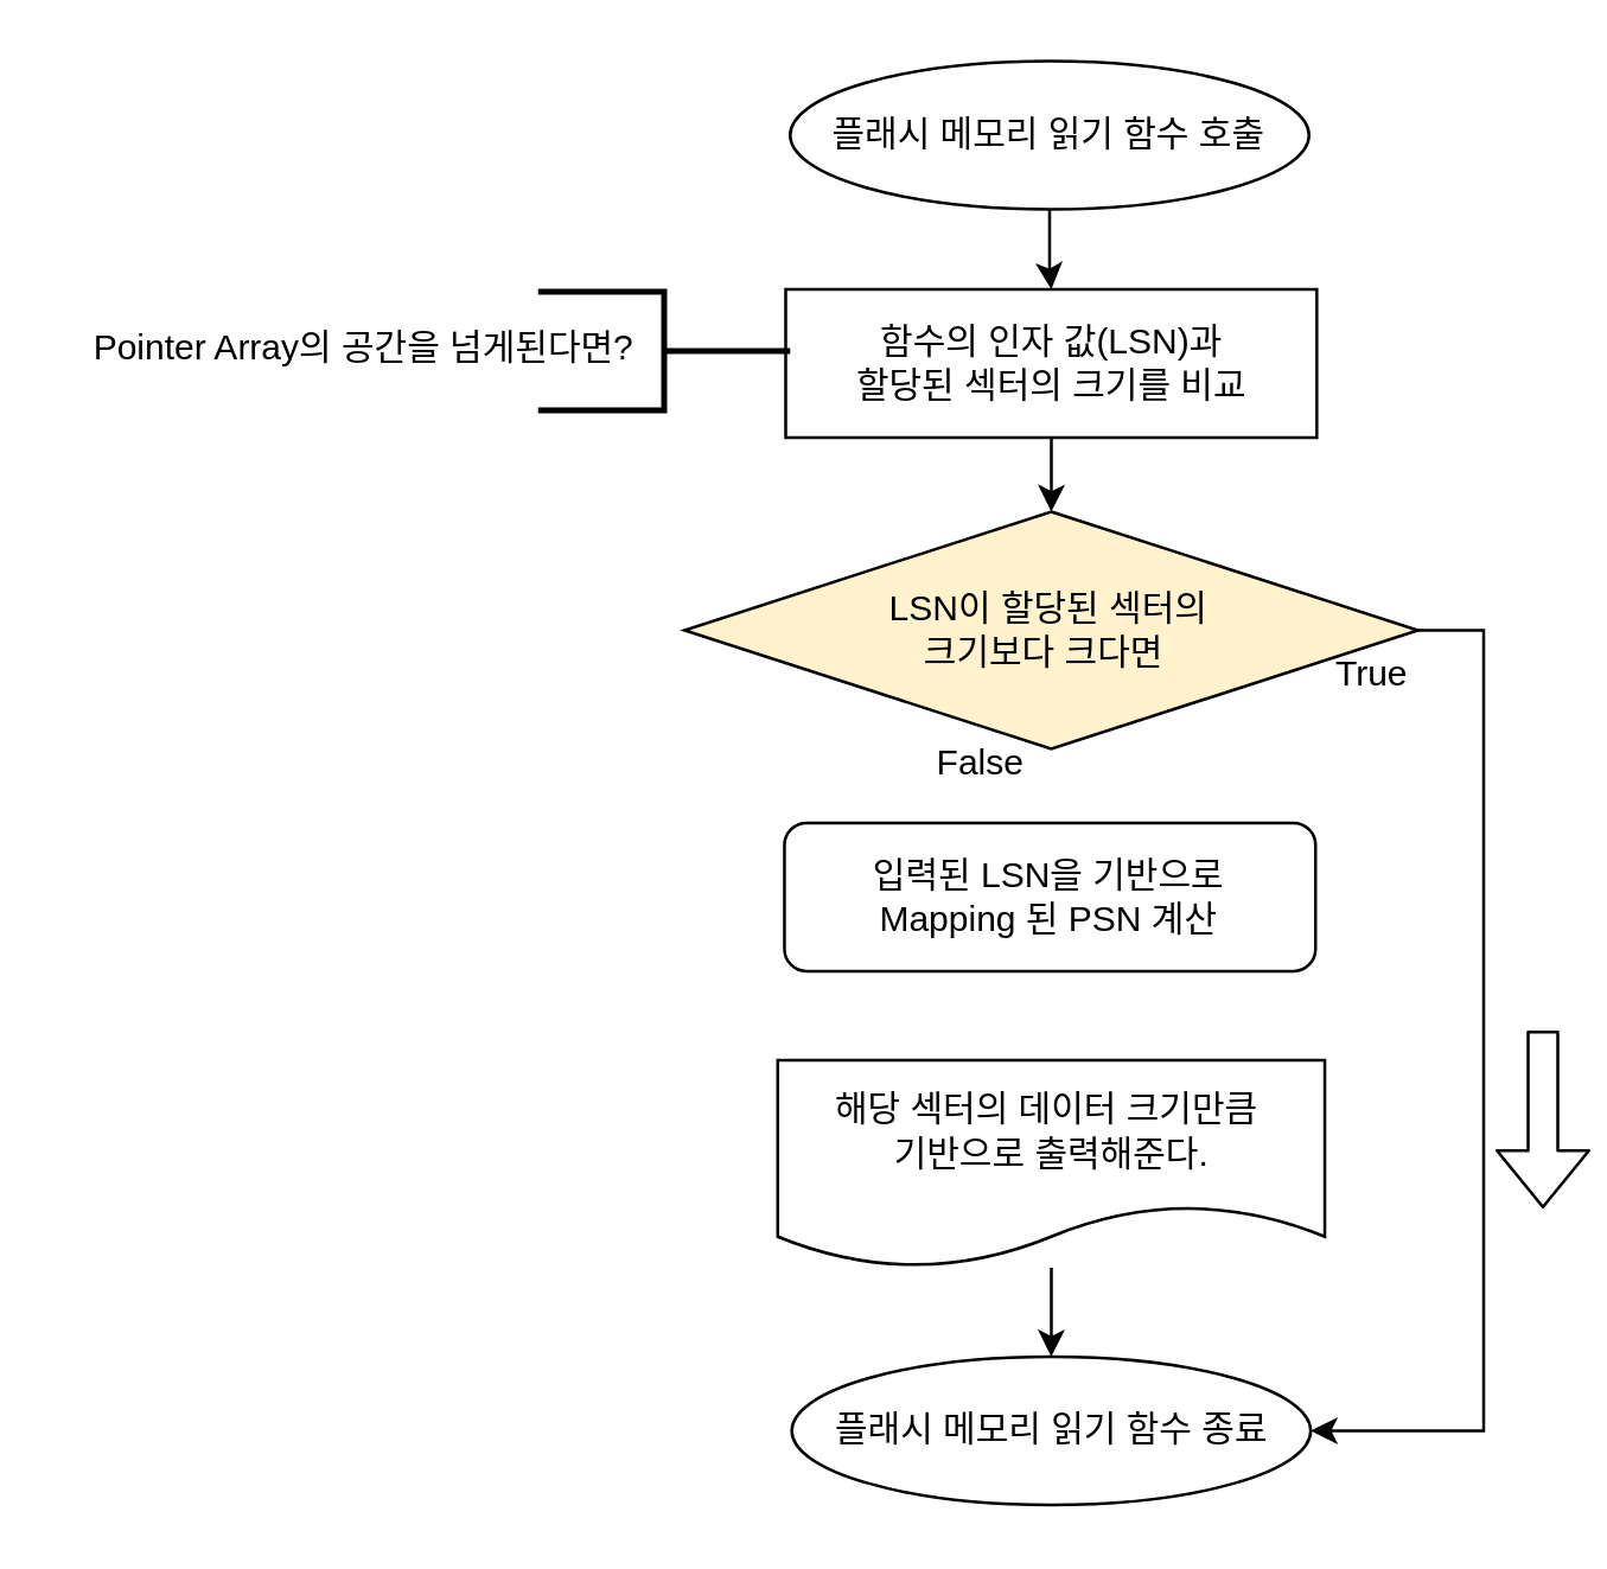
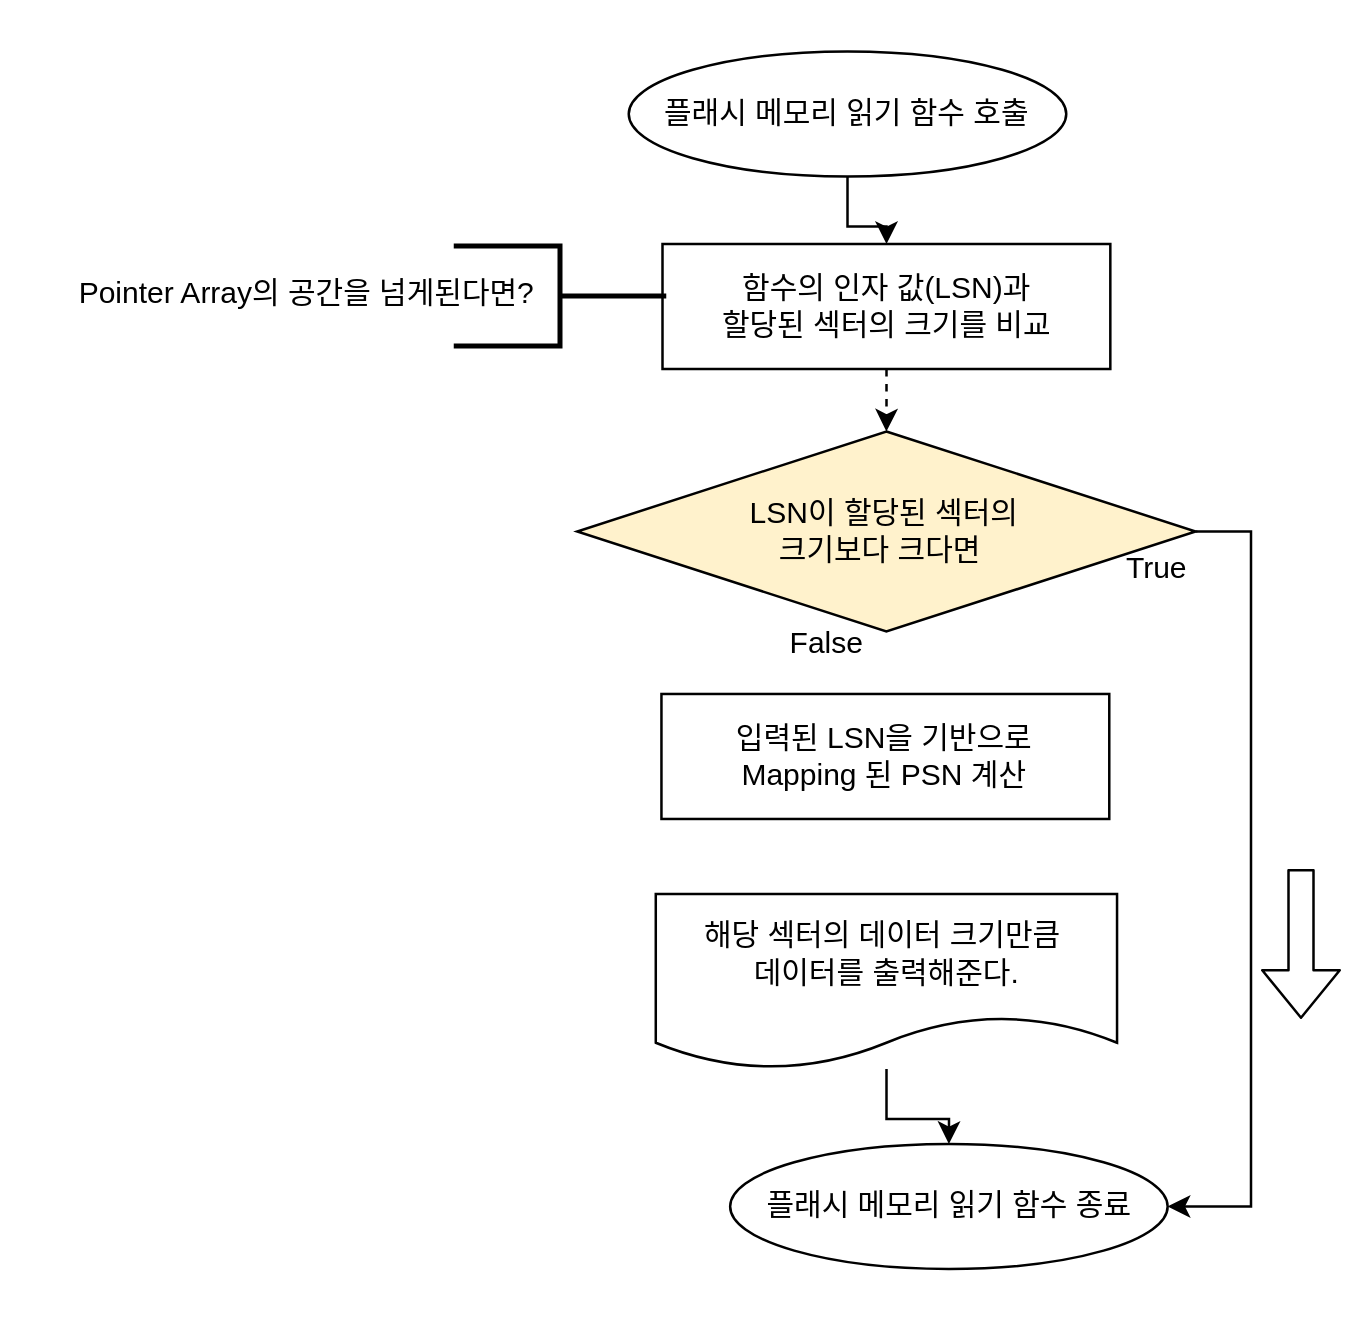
  <mxCell id="0" />
  <mxCell id="1" parent="0" />
  <mxCell id="2" style="edgeStyle=orthogonalEdgeStyle;rounded=0;orthogonalLoop=1;jettySize=auto;html=1;" edge="1" parent="1" source="3" target="8"><mxGeometry relative="1" as="geometry" /></mxCell>
- <mxCell id="3" value="플래시 메모리 읽기 함수 호출" style="ellipse;whiteSpace=wrap;html=1;" parent="1" vertex="1"><mxGeometry x="266" y="20" width="175" height="50" as="geometry" /></mxCell>
+ <mxCell id="3" value="플래시 메모리 읽기 함수 호출" style="ellipse;whiteSpace=wrap;html=1;" parent="1" vertex="1"><mxGeometry x="251" y="20" width="175" height="50" as="geometry" /></mxCell>
  <mxCell id="4" style="edgeStyle=orthogonalEdgeStyle;rounded=0;orthogonalLoop=1;jettySize=auto;html=1;entryX=0.5;entryY=0;entryDx=0;entryDy=0;" parent="1" source="5" target="6" edge="1"><mxGeometry relative="1" as="geometry" /></mxCell>
- <mxCell id="5" value="해당 섹터의 데이터 크기만큼&amp;nbsp;&lt;br&gt;기반으로 출력해준다." style="shape=document;whiteSpace=wrap;html=1;boundedLbl=1;" parent="1" vertex="1"><mxGeometry x="261.81" y="356.99" width="184.51" height="70" as="geometry" /></mxCell>
- <mxCell id="6" value="플래시 메모리 읽기 함수 종료" style="ellipse;whiteSpace=wrap;html=1;" parent="1" vertex="1"><mxGeometry x="266.56" y="456.99" width="175" height="50" as="geometry" /></mxCell>
- <mxCell id="7" style="edgeStyle=orthogonalEdgeStyle;rounded=0;orthogonalLoop=1;jettySize=auto;html=1;entryX=0.5;entryY=0;entryDx=0;entryDy=0;" parent="1" source="8" target="17" edge="1"><mxGeometry relative="1" as="geometry" /></mxCell>
+ <mxCell id="5" value="해당 섹터의 데이터 크기만큼&amp;nbsp;&lt;br&gt;데이터를 출력해준다." style="shape=document;whiteSpace=wrap;html=1;boundedLbl=1;" parent="1" vertex="1"><mxGeometry x="261.81" y="356.99" width="184.51" height="70" as="geometry" /></mxCell>
+ <mxCell id="6" value="플래시 메모리 읽기 함수 종료" style="ellipse;whiteSpace=wrap;html=1;" parent="1" vertex="1"><mxGeometry x="291.56" y="456.99" width="175" height="50" as="geometry" /></mxCell>
+ <mxCell id="7" style="edgeStyle=orthogonalEdgeStyle;rounded=0;orthogonalLoop=1;jettySize=auto;html=1;entryX=0.5;entryY=0;entryDx=0;entryDy=0;dashed=1;" parent="1" source="8" target="17" edge="1"><mxGeometry relative="1" as="geometry" /></mxCell>
  <mxCell id="8" value="함수의 인자 값(LSN)과 &lt;br&gt;할당된 섹터의 크기를 비교" style="rounded=0;whiteSpace=wrap;html=1;" parent="1" vertex="1"><mxGeometry x="264.5" y="97" width="179.13" height="50" as="geometry" /></mxCell>
  <mxCell id="9" value="" style="group" parent="1" vertex="1" connectable="0"><mxGeometry x="33" y="97" width="226" height="40" as="geometry" /></mxCell>
  <mxCell id="10" value="" style="group" parent="9" vertex="1" connectable="0"><mxGeometry x="-1" y="2.842e-15" width="226" height="40.8" as="geometry" /></mxCell>
  <mxCell id="11" value="" style="group" parent="10" vertex="1" connectable="0"><mxGeometry x="8" width="226" height="40.8" as="geometry" /></mxCell>
  <mxCell id="12" value="" style="strokeWidth=2;html=1;shape=mxgraph.flowchart.annotation_2;align=left;labelPosition=right;pointerEvents=1;rotation=-180;" parent="11" vertex="1"><mxGeometry x="141" y="0.8" width="85" height="40" as="geometry" /></mxCell>
  <mxCell id="13" value="Pointer Array의 공간을 넘게된다면?" style="text;html=1;strokeColor=none;fillColor=none;align=center;verticalAlign=middle;whiteSpace=wrap;rounded=0;rotation=0;" parent="11" vertex="1"><mxGeometry x="-20" width="205" height="40" as="geometry" /></mxCell>
- <mxCell id="14" value="입력된 LSN을 기반으로 &lt;br&gt;Mapping 된 PSN 계산" style="whiteSpace=wrap;html=1;rounded=1;" parent="1" vertex="1"><mxGeometry x="264.08" y="276.99" width="179.13" height="50" as="geometry" /></mxCell>
+ <mxCell id="14" value="입력된 LSN을 기반으로 &lt;br&gt;Mapping 된 PSN 계산" style="rounded=0;whiteSpace=wrap;html=1;" parent="1" vertex="1"><mxGeometry x="264.08" y="276.99" width="179.13" height="50" as="geometry" /></mxCell>
  <mxCell id="15" value="True" style="text;html=1;align=center;verticalAlign=middle;resizable=0;points=[];autosize=1;" parent="1" vertex="1"><mxGeometry x="441.56" y="216.99" width="40" height="20" as="geometry" /></mxCell>
  <mxCell id="16" style="edgeStyle=orthogonalEdgeStyle;rounded=0;orthogonalLoop=1;jettySize=auto;html=1;entryX=1;entryY=0.5;entryDx=0;entryDy=0;" parent="1" source="17" target="6" edge="1"><mxGeometry relative="1" as="geometry"><Array as="points"><mxPoint x="499.9" y="211.99" /><mxPoint x="499.9" y="481.99" /></Array></mxGeometry></mxCell>
  <mxCell id="17" value="LSN이 할당된 섹터의 &lt;br&gt;크기보다 크다면&amp;nbsp;" style="rhombus;whiteSpace=wrap;html=1;fillColor=#fff2cc;" parent="1" vertex="1"><mxGeometry x="230.38" y="171.99" width="247.37" height="80" as="geometry" /></mxCell>
  <mxCell id="18" value="False" style="text;html=1;align=center;verticalAlign=middle;resizable=0;points=[];autosize=1;" parent="1" vertex="1"><mxGeometry x="309.9" y="246.99" width="40" height="20" as="geometry" /></mxCell>
  <mxCell id="19" value="" style="shape=flexArrow;endArrow=classic;html=1;" parent="1" edge="1"><mxGeometry width="50" height="50" relative="1" as="geometry"><mxPoint x="519.9" y="346.99" as="sourcePoint" /><mxPoint x="519.9" y="406.99" as="targetPoint" /></mxGeometry></mxCell>
